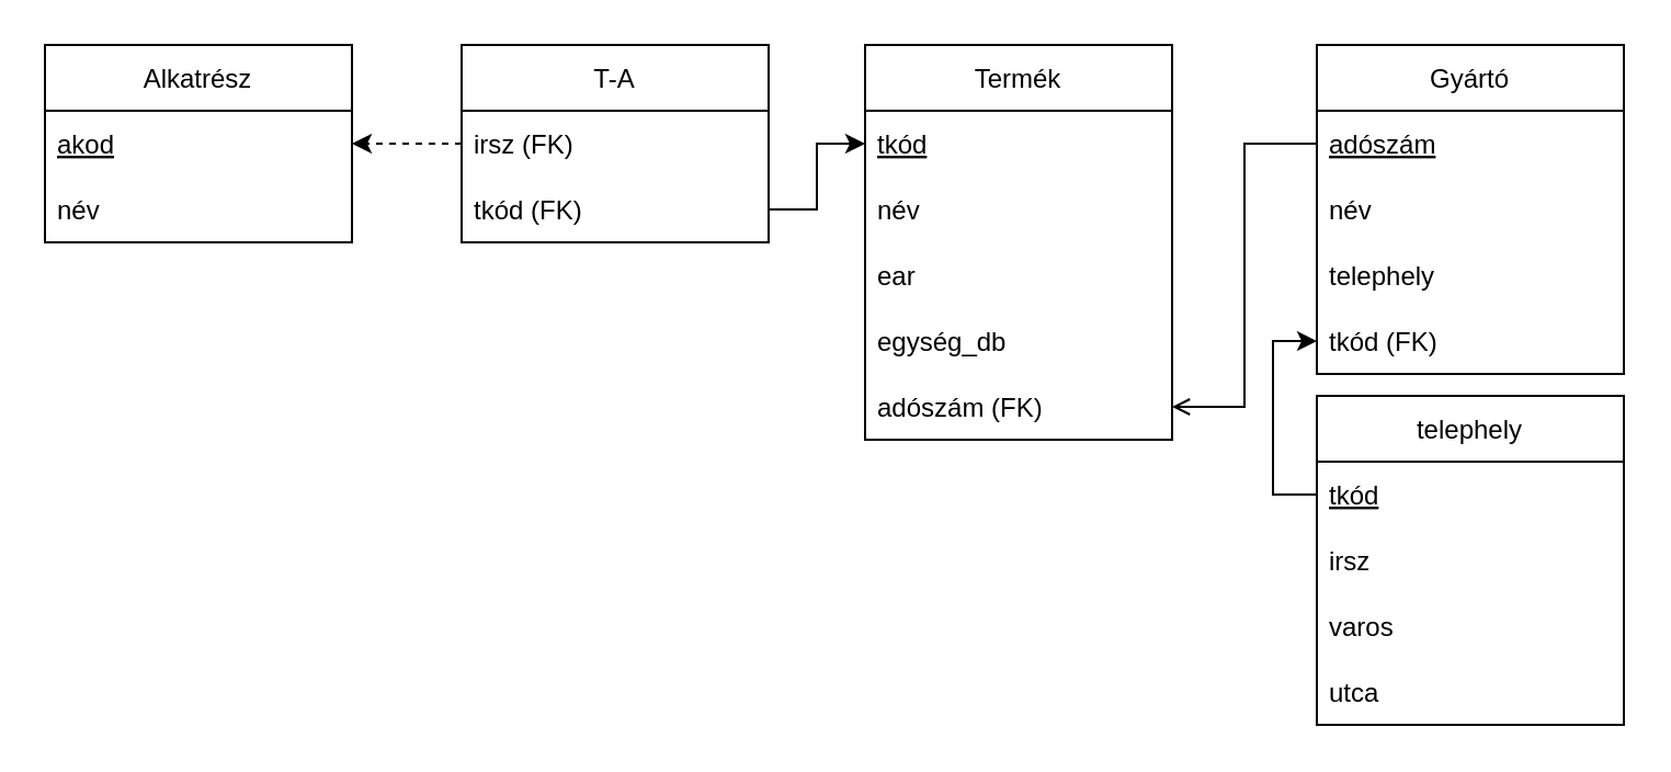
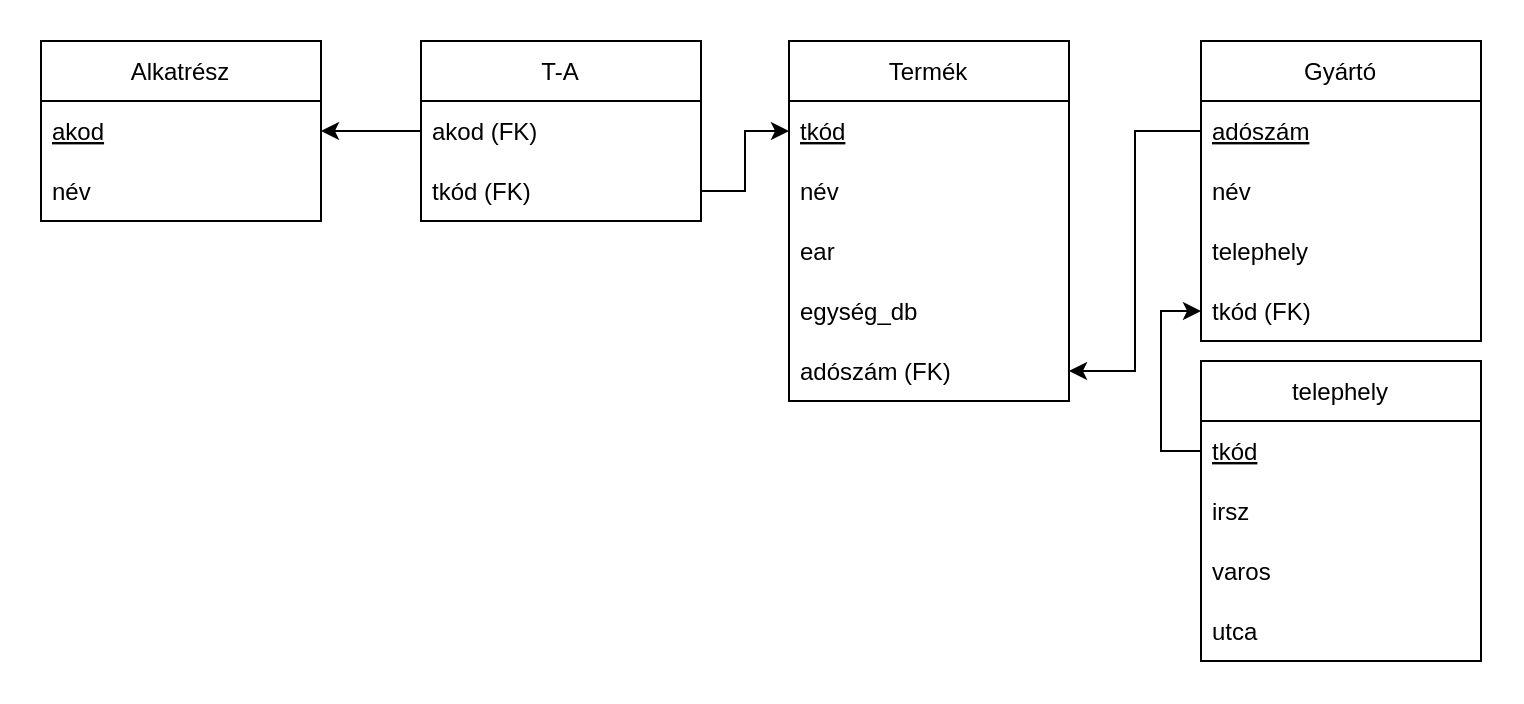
  <mxCell id="0" />
  <mxCell id="1" parent="0" />
  <mxCell id="2" value="Alkatrész" style="swimlane;fontStyle=0;childLayout=stackLayout;horizontal=1;startSize=30;horizontalStack=0;resizeParent=1;resizeParentMax=0;resizeLast=0;collapsible=1;marginBottom=0;" vertex="1" parent="1"><mxGeometry x="20" y="20" width="140" height="90" as="geometry" /></mxCell>
  <mxCell id="3" value="akod" style="text;strokeColor=none;fillColor=none;align=left;verticalAlign=middle;spacingLeft=4;spacingRight=4;overflow=hidden;points=[[0,0.5],[1,0.5]];portConstraint=eastwest;rotatable=0;fontStyle=4" vertex="1" parent="2"><mxGeometry y="30" width="140" height="30" as="geometry" /></mxCell>
  <mxCell id="4" value="név" style="text;strokeColor=none;fillColor=none;align=left;verticalAlign=middle;spacingLeft=4;spacingRight=4;overflow=hidden;points=[[0,0.5],[1,0.5]];portConstraint=eastwest;rotatable=0;" vertex="1" parent="2"><mxGeometry y="60" width="140" height="30" as="geometry" /></mxCell>
- <mxCell id="5" value="" style="edgeStyle=orthogonalEdgeStyle;rounded=0;orthogonalLoop=1;jettySize=auto;html=1;entryX=1;entryY=0.5;entryDx=0;entryDy=0;dashed=1;" edge="1" parent="1" source="6" target="3"><mxGeometry relative="1" as="geometry" /></mxCell>
+ <mxCell id="5" value="" style="edgeStyle=orthogonalEdgeStyle;rounded=0;orthogonalLoop=1;jettySize=auto;html=1;entryX=1;entryY=0.5;entryDx=0;entryDy=0;" edge="1" parent="1" source="6" target="3"><mxGeometry relative="1" as="geometry" /></mxCell>
  <mxCell id="6" value="T-A" style="swimlane;fontStyle=0;childLayout=stackLayout;horizontal=1;startSize=30;horizontalStack=0;resizeParent=1;resizeParentMax=0;resizeLast=0;collapsible=1;marginBottom=0;" vertex="1" parent="1"><mxGeometry x="210" y="20" width="140" height="90" as="geometry" /></mxCell>
- <mxCell id="7" value="irsz (FK)" style="text;strokeColor=none;fillColor=none;align=left;verticalAlign=middle;spacingLeft=4;spacingRight=4;overflow=hidden;points=[[0,0.5],[1,0.5]];portConstraint=eastwest;rotatable=0;" vertex="1" parent="6"><mxGeometry y="30" width="140" height="30" as="geometry" /></mxCell>
+ <mxCell id="7" value="akod (FK)" style="text;strokeColor=none;fillColor=none;align=left;verticalAlign=middle;spacingLeft=4;spacingRight=4;overflow=hidden;points=[[0,0.5],[1,0.5]];portConstraint=eastwest;rotatable=0;" vertex="1" parent="6"><mxGeometry y="30" width="140" height="30" as="geometry" /></mxCell>
  <mxCell id="8" value="tkód (FK)" style="text;strokeColor=none;fillColor=none;align=left;verticalAlign=middle;spacingLeft=4;spacingRight=4;overflow=hidden;points=[[0,0.5],[1,0.5]];portConstraint=eastwest;rotatable=0;" vertex="1" parent="6"><mxGeometry y="60" width="140" height="30" as="geometry" /></mxCell>
  <mxCell id="9" value="Termék" style="swimlane;fontStyle=0;childLayout=stackLayout;horizontal=1;startSize=30;horizontalStack=0;resizeParent=1;resizeParentMax=0;resizeLast=0;collapsible=1;marginBottom=0;" vertex="1" parent="1"><mxGeometry x="394" y="20" width="140" height="180" as="geometry" /></mxCell>
  <mxCell id="10" value="tkód" style="text;strokeColor=none;fillColor=none;align=left;verticalAlign=middle;spacingLeft=4;spacingRight=4;overflow=hidden;points=[[0,0.5],[1,0.5]];portConstraint=eastwest;rotatable=0;fontStyle=4" vertex="1" parent="9"><mxGeometry y="30" width="140" height="30" as="geometry" /></mxCell>
  <mxCell id="11" value="név" style="text;strokeColor=none;fillColor=none;align=left;verticalAlign=middle;spacingLeft=4;spacingRight=4;overflow=hidden;points=[[0,0.5],[1,0.5]];portConstraint=eastwest;rotatable=0;" vertex="1" parent="9"><mxGeometry y="60" width="140" height="30" as="geometry" /></mxCell>
  <mxCell id="12" value="ear" style="text;strokeColor=none;fillColor=none;align=left;verticalAlign=middle;spacingLeft=4;spacingRight=4;overflow=hidden;points=[[0,0.5],[1,0.5]];portConstraint=eastwest;rotatable=0;" vertex="1" parent="9"><mxGeometry y="90" width="140" height="30" as="geometry" /></mxCell>
  <mxCell id="13" value="egység_db" style="text;strokeColor=none;fillColor=none;align=left;verticalAlign=middle;spacingLeft=4;spacingRight=4;overflow=hidden;points=[[0,0.5],[1,0.5]];portConstraint=eastwest;rotatable=0;" vertex="1" parent="9"><mxGeometry y="120" width="140" height="30" as="geometry" /></mxCell>
  <mxCell id="14" value="adószám (FK)" style="text;strokeColor=none;fillColor=none;align=left;verticalAlign=middle;spacingLeft=4;spacingRight=4;overflow=hidden;points=[[0,0.5],[1,0.5]];portConstraint=eastwest;rotatable=0;" vertex="1" parent="9"><mxGeometry y="150" width="140" height="30" as="geometry" /></mxCell>
- <mxCell id="15" value="" style="edgeStyle=orthogonalEdgeStyle;rounded=0;orthogonalLoop=1;jettySize=auto;html=1;entryX=1;entryY=0.5;entryDx=0;entryDy=0;exitX=0;exitY=0.5;exitDx=0;exitDy=0;endArrow=open;" edge="1" parent="1" source="17" target="14"><mxGeometry relative="1" as="geometry" /></mxCell>
+ <mxCell id="15" value="" style="edgeStyle=orthogonalEdgeStyle;rounded=0;orthogonalLoop=1;jettySize=auto;html=1;entryX=1;entryY=0.5;entryDx=0;entryDy=0;exitX=0;exitY=0.5;exitDx=0;exitDy=0;" edge="1" parent="1" source="17" target="14"><mxGeometry relative="1" as="geometry" /></mxCell>
  <mxCell id="16" value="Gyártó" style="swimlane;fontStyle=0;childLayout=stackLayout;horizontal=1;startSize=30;horizontalStack=0;resizeParent=1;resizeParentMax=0;resizeLast=0;collapsible=1;marginBottom=0;" vertex="1" parent="1"><mxGeometry x="600" y="20" width="140" height="150" as="geometry" /></mxCell>
  <mxCell id="17" value="adószám" style="text;strokeColor=none;fillColor=none;align=left;verticalAlign=middle;spacingLeft=4;spacingRight=4;overflow=hidden;points=[[0,0.5],[1,0.5]];portConstraint=eastwest;rotatable=0;fontStyle=4" vertex="1" parent="16"><mxGeometry y="30" width="140" height="30" as="geometry" /></mxCell>
  <mxCell id="18" value="név" style="text;strokeColor=none;fillColor=none;align=left;verticalAlign=middle;spacingLeft=4;spacingRight=4;overflow=hidden;points=[[0,0.5],[1,0.5]];portConstraint=eastwest;rotatable=0;" vertex="1" parent="16"><mxGeometry y="60" width="140" height="30" as="geometry" /></mxCell>
  <mxCell id="19" value="telephely" style="text;strokeColor=none;fillColor=none;align=left;verticalAlign=middle;spacingLeft=4;spacingRight=4;overflow=hidden;points=[[0,0.5],[1,0.5]];portConstraint=eastwest;rotatable=0;" vertex="1" parent="16"><mxGeometry y="90" width="140" height="30" as="geometry" /></mxCell>
  <mxCell id="20" value="tkód (FK)" style="text;strokeColor=none;fillColor=none;align=left;verticalAlign=middle;spacingLeft=4;spacingRight=4;overflow=hidden;points=[[0,0.5],[1,0.5]];portConstraint=eastwest;rotatable=0;" vertex="1" parent="16"><mxGeometry y="120" width="140" height="30" as="geometry" /></mxCell>
  <mxCell id="21" value="telephely" style="swimlane;fontStyle=0;childLayout=stackLayout;horizontal=1;startSize=30;horizontalStack=0;resizeParent=1;resizeParentMax=0;resizeLast=0;collapsible=1;marginBottom=0;" vertex="1" parent="1"><mxGeometry x="600" y="180" width="140" height="150" as="geometry" /></mxCell>
  <mxCell id="22" value="tkód" style="text;strokeColor=none;fillColor=none;align=left;verticalAlign=middle;spacingLeft=4;spacingRight=4;overflow=hidden;points=[[0,0.5],[1,0.5]];portConstraint=eastwest;rotatable=0;fontStyle=4" vertex="1" parent="21"><mxGeometry y="30" width="140" height="30" as="geometry" /></mxCell>
  <mxCell id="23" value="irsz" style="text;strokeColor=none;fillColor=none;align=left;verticalAlign=middle;spacingLeft=4;spacingRight=4;overflow=hidden;points=[[0,0.5],[1,0.5]];portConstraint=eastwest;rotatable=0;" vertex="1" parent="21"><mxGeometry y="60" width="140" height="30" as="geometry" /></mxCell>
  <mxCell id="24" value="varos" style="text;strokeColor=none;fillColor=none;align=left;verticalAlign=middle;spacingLeft=4;spacingRight=4;overflow=hidden;points=[[0,0.5],[1,0.5]];portConstraint=eastwest;rotatable=0;" vertex="1" parent="21"><mxGeometry y="90" width="140" height="30" as="geometry" /></mxCell>
  <mxCell id="25" value="utca" style="text;strokeColor=none;fillColor=none;align=left;verticalAlign=middle;spacingLeft=4;spacingRight=4;overflow=hidden;points=[[0,0.5],[1,0.5]];portConstraint=eastwest;rotatable=0;" vertex="1" parent="21"><mxGeometry y="120" width="140" height="30" as="geometry" /></mxCell>
  <mxCell id="26" value="" style="edgeStyle=orthogonalEdgeStyle;rounded=0;orthogonalLoop=1;jettySize=auto;html=1;entryX=0;entryY=0.5;entryDx=0;entryDy=0;exitX=1;exitY=0.5;exitDx=0;exitDy=0;" edge="1" parent="1" source="8" target="10"><mxGeometry relative="1" as="geometry" /></mxCell>
  <mxCell id="27" value="" style="edgeStyle=orthogonalEdgeStyle;rounded=0;orthogonalLoop=1;jettySize=auto;html=1;entryX=0;entryY=0.5;entryDx=0;entryDy=0;" edge="1" parent="1" source="22" target="20"><mxGeometry relative="1" as="geometry" /></mxCell>
